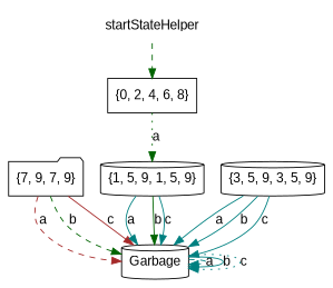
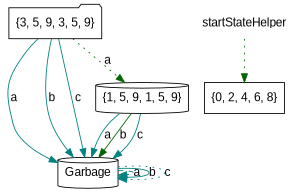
  digraph {
    fontname="Liberation Sans"
    rankdir=TB
    node [fontname="Liberation Sans" shape=cylinder]
    edge [color=teal fontname="Liberation Sans" style=solid]
    Garbage
-   "{7, 9, 7, 9}" [shape=folder]
    "{1, 5, 9, 1, 5, 9}"
-   "{3, 5, 9, 3, 5, 9}"
+   "{3, 5, 9, 3, 5, 9}" [shape=folder]
    startStateHelper [shape=none]
    "{0, 2, 4, 6, 8}" [shape=box]
    Garbage -> Garbage [label=a style=dashed]
    Garbage -> Garbage [label=b]
    Garbage -> Garbage [label=c style=dotted]
-   "{7, 9, 7, 9}" -> Garbage [color=brown label=a style=dashed]
-   "{7, 9, 7, 9}" -> Garbage [color=darkgreen label=b style=dashed]
-   "{7, 9, 7, 9}" -> Garbage [color=brown label=c]
    "{1, 5, 9, 1, 5, 9}" -> Garbage [label=a]
    "{1, 5, 9, 1, 5, 9}" -> Garbage [color=darkgreen label=b]
    "{1, 5, 9, 1, 5, 9}" -> Garbage [label=c]
    "{3, 5, 9, 3, 5, 9}" -> Garbage [label=a]
    "{3, 5, 9, 3, 5, 9}" -> Garbage [label=b]
    "{3, 5, 9, 3, 5, 9}" -> Garbage [label=c]
-   startStateHelper -> "{0, 2, 4, 6, 8}" [color=darkgreen style=dashed]
-   "{0, 2, 4, 6, 8}" -> "{1, 5, 9, 1, 5, 9}" [color=darkgreen label=a style=dotted]
+   startStateHelper -> "{0, 2, 4, 6, 8}" [color=darkgreen style=dotted]
+   "{3, 5, 9, 3, 5, 9}" -> "{1, 5, 9, 1, 5, 9}" [color=darkgreen label=a style=dotted]
  }
